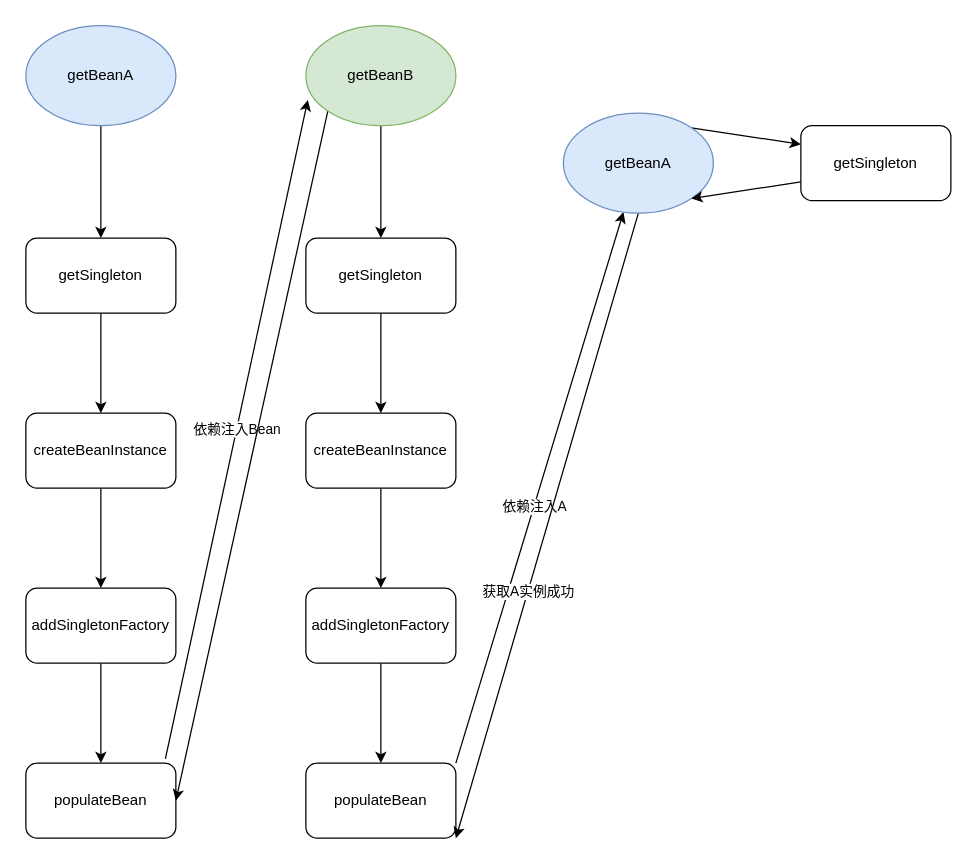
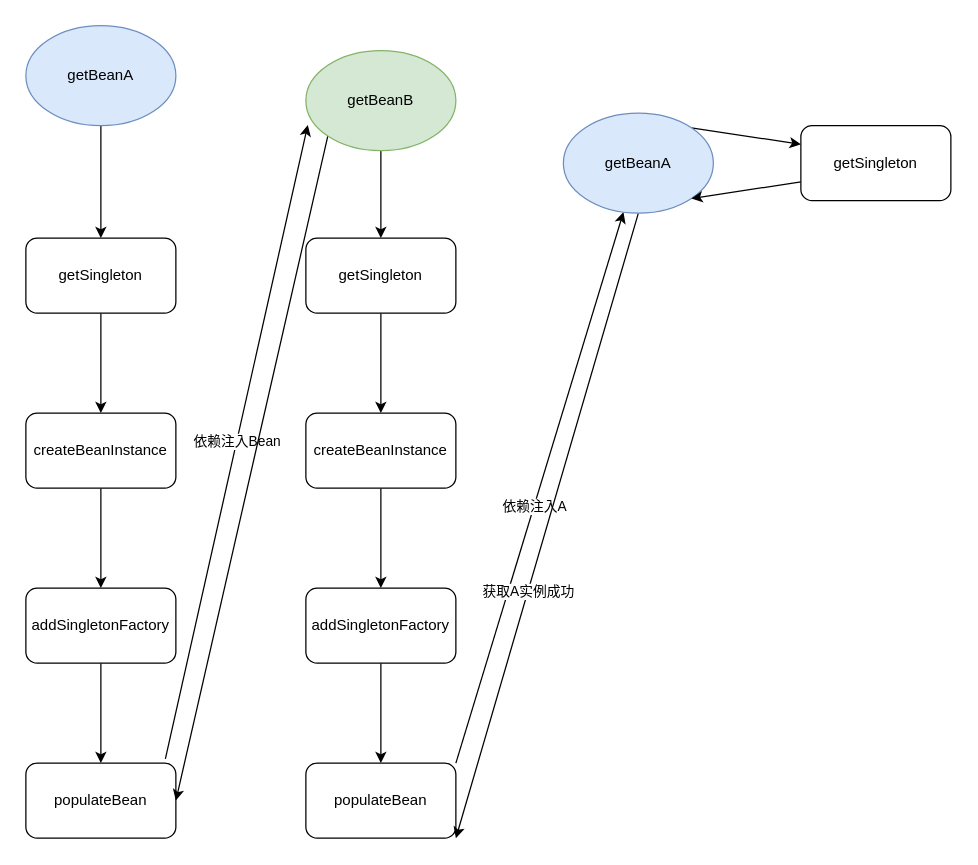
  <mxCell id="0" />
  <mxCell id="1" parent="0" />
  <mxCell id="2" value="" style="edgeStyle=orthogonalEdgeStyle;rounded=0;orthogonalLoop=1;jettySize=auto;html=1;" edge="1" parent="1" source="3" target="5"><mxGeometry relative="1" as="geometry" /></mxCell>
  <mxCell id="3" value="getBeanA" style="ellipse;whiteSpace=wrap;html=1;fillColor=#dae8fc;strokeColor=#6c8ebf;" vertex="1" parent="1"><mxGeometry x="20" y="20" width="120" height="80" as="geometry" /></mxCell>
  <mxCell id="4" value="" style="edgeStyle=orthogonalEdgeStyle;rounded=0;orthogonalLoop=1;jettySize=auto;html=1;" edge="1" parent="1" source="5" target="7"><mxGeometry relative="1" as="geometry" /></mxCell>
  <mxCell id="5" value="getSingleton" style="rounded=1;whiteSpace=wrap;html=1;" vertex="1" parent="1"><mxGeometry x="20" y="190" width="120" height="60" as="geometry" /></mxCell>
  <mxCell id="6" value="" style="edgeStyle=orthogonalEdgeStyle;rounded=0;orthogonalLoop=1;jettySize=auto;html=1;" edge="1" parent="1" source="7" target="9"><mxGeometry relative="1" as="geometry" /></mxCell>
  <mxCell id="7" value="createBeanInstance" style="whiteSpace=wrap;html=1;rounded=1;" vertex="1" parent="1"><mxGeometry x="20" y="330" width="120" height="60" as="geometry" /></mxCell>
  <mxCell id="8" value="" style="edgeStyle=orthogonalEdgeStyle;rounded=0;orthogonalLoop=1;jettySize=auto;html=1;" edge="1" parent="1" source="9" target="11"><mxGeometry relative="1" as="geometry" /></mxCell>
  <mxCell id="9" value="addSingletonFactory" style="whiteSpace=wrap;html=1;rounded=1;" vertex="1" parent="1"><mxGeometry x="20" y="470" width="120" height="60" as="geometry" /></mxCell>
  <mxCell id="10" value="依赖注入Bean" style="rounded=0;orthogonalLoop=1;jettySize=auto;html=1;exitX=0.93;exitY=-0.058;exitDx=0;exitDy=0;entryX=0.013;entryY=0.743;entryDx=0;entryDy=0;entryPerimeter=0;exitPerimeter=0;" edge="1" parent="1" source="11" target="14"><mxGeometry relative="1" as="geometry" /></mxCell>
  <mxCell id="11" value="populateBean" style="whiteSpace=wrap;html=1;rounded=1;" vertex="1" parent="1"><mxGeometry x="20" y="610" width="120" height="60" as="geometry" /></mxCell>
  <mxCell id="12" value="" style="edgeStyle=orthogonalEdgeStyle;rounded=0;orthogonalLoop=1;jettySize=auto;html=1;" edge="1" parent="1" source="14" target="16"><mxGeometry relative="1" as="geometry" /></mxCell>
  <mxCell id="13" style="edgeStyle=none;rounded=0;orthogonalLoop=1;jettySize=auto;html=1;exitX=0;exitY=1;exitDx=0;exitDy=0;entryX=1;entryY=0.5;entryDx=0;entryDy=0;" edge="1" parent="1" source="14" target="11"><mxGeometry relative="1" as="geometry" /></mxCell>
- <mxCell id="14" value="getBeanB" style="ellipse;whiteSpace=wrap;html=1;fillColor=#d5e8d4;strokeColor=#82b366;" vertex="1" parent="1"><mxGeometry x="244" y="20" width="120" height="80" as="geometry" /></mxCell>
+ <mxCell id="14" value="getBeanB" style="ellipse;whiteSpace=wrap;html=1;fillColor=#d5e8d4;strokeColor=#82b366;" vertex="1" parent="1"><mxGeometry x="244" y="40" width="120" height="80" as="geometry" /></mxCell>
  <mxCell id="15" value="" style="edgeStyle=orthogonalEdgeStyle;rounded=0;orthogonalLoop=1;jettySize=auto;html=1;" edge="1" parent="1" source="16" target="18"><mxGeometry relative="1" as="geometry" /></mxCell>
  <mxCell id="16" value="getSingleton" style="rounded=1;whiteSpace=wrap;html=1;" vertex="1" parent="1"><mxGeometry x="244" y="190" width="120" height="60" as="geometry" /></mxCell>
  <mxCell id="17" value="" style="edgeStyle=orthogonalEdgeStyle;rounded=0;orthogonalLoop=1;jettySize=auto;html=1;" edge="1" parent="1" source="18" target="20"><mxGeometry relative="1" as="geometry" /></mxCell>
  <mxCell id="18" value="createBeanInstance" style="whiteSpace=wrap;html=1;rounded=1;" vertex="1" parent="1"><mxGeometry x="244" y="330" width="120" height="60" as="geometry" /></mxCell>
  <mxCell id="19" value="" style="edgeStyle=orthogonalEdgeStyle;rounded=0;orthogonalLoop=1;jettySize=auto;html=1;" edge="1" parent="1" source="20" target="23"><mxGeometry relative="1" as="geometry" /></mxCell>
  <mxCell id="20" value="addSingletonFactory" style="whiteSpace=wrap;html=1;rounded=1;" vertex="1" parent="1"><mxGeometry x="244" y="470" width="120" height="60" as="geometry" /></mxCell>
  <mxCell id="21" style="edgeStyle=none;rounded=0;orthogonalLoop=1;jettySize=auto;html=1;exitX=1;exitY=0;exitDx=0;exitDy=0;" edge="1" parent="1" source="23" target="27"><mxGeometry relative="1" as="geometry" /></mxCell>
  <mxCell id="22" value="依赖注入A" style="edgeLabel;html=1;align=center;verticalAlign=middle;resizable=0;points=[];" vertex="1" connectable="0" parent="21"><mxGeometry x="-0.068" relative="1" as="geometry"><mxPoint as="offset" /></mxGeometry></mxCell>
  <mxCell id="23" value="populateBean" style="whiteSpace=wrap;html=1;rounded=1;" vertex="1" parent="1"><mxGeometry x="244" y="610" width="120" height="60" as="geometry" /></mxCell>
  <mxCell id="24" value="" style="edgeStyle=none;rounded=0;orthogonalLoop=1;jettySize=auto;html=1;entryX=0;entryY=0.25;entryDx=0;entryDy=0;exitX=1;exitY=0;exitDx=0;exitDy=0;" edge="1" parent="1" source="27" target="29"><mxGeometry relative="1" as="geometry" /></mxCell>
  <mxCell id="25" style="edgeStyle=none;rounded=0;orthogonalLoop=1;jettySize=auto;html=1;exitX=0.5;exitY=1;exitDx=0;exitDy=0;entryX=1;entryY=1;entryDx=0;entryDy=0;" edge="1" parent="1" source="27" target="23"><mxGeometry relative="1" as="geometry" /></mxCell>
  <mxCell id="26" value="获取A实例成功" style="edgeLabel;html=1;align=center;verticalAlign=middle;resizable=0;points=[];" vertex="1" connectable="0" parent="25"><mxGeometry x="0.211" relative="1" as="geometry"><mxPoint as="offset" /></mxGeometry></mxCell>
  <mxCell id="27" value="getBeanA" style="ellipse;whiteSpace=wrap;html=1;fillColor=#dae8fc;strokeColor=#6c8ebf;" vertex="1" parent="1"><mxGeometry x="450" y="90" width="120" height="80" as="geometry" /></mxCell>
  <mxCell id="28" style="edgeStyle=none;rounded=0;orthogonalLoop=1;jettySize=auto;html=1;exitX=0;exitY=0.75;exitDx=0;exitDy=0;entryX=1;entryY=1;entryDx=0;entryDy=0;" edge="1" parent="1" source="29" target="27"><mxGeometry relative="1" as="geometry" /></mxCell>
  <mxCell id="29" value="getSingleton" style="rounded=1;whiteSpace=wrap;html=1;" vertex="1" parent="1"><mxGeometry x="640" y="100" width="120" height="60" as="geometry" /></mxCell>
